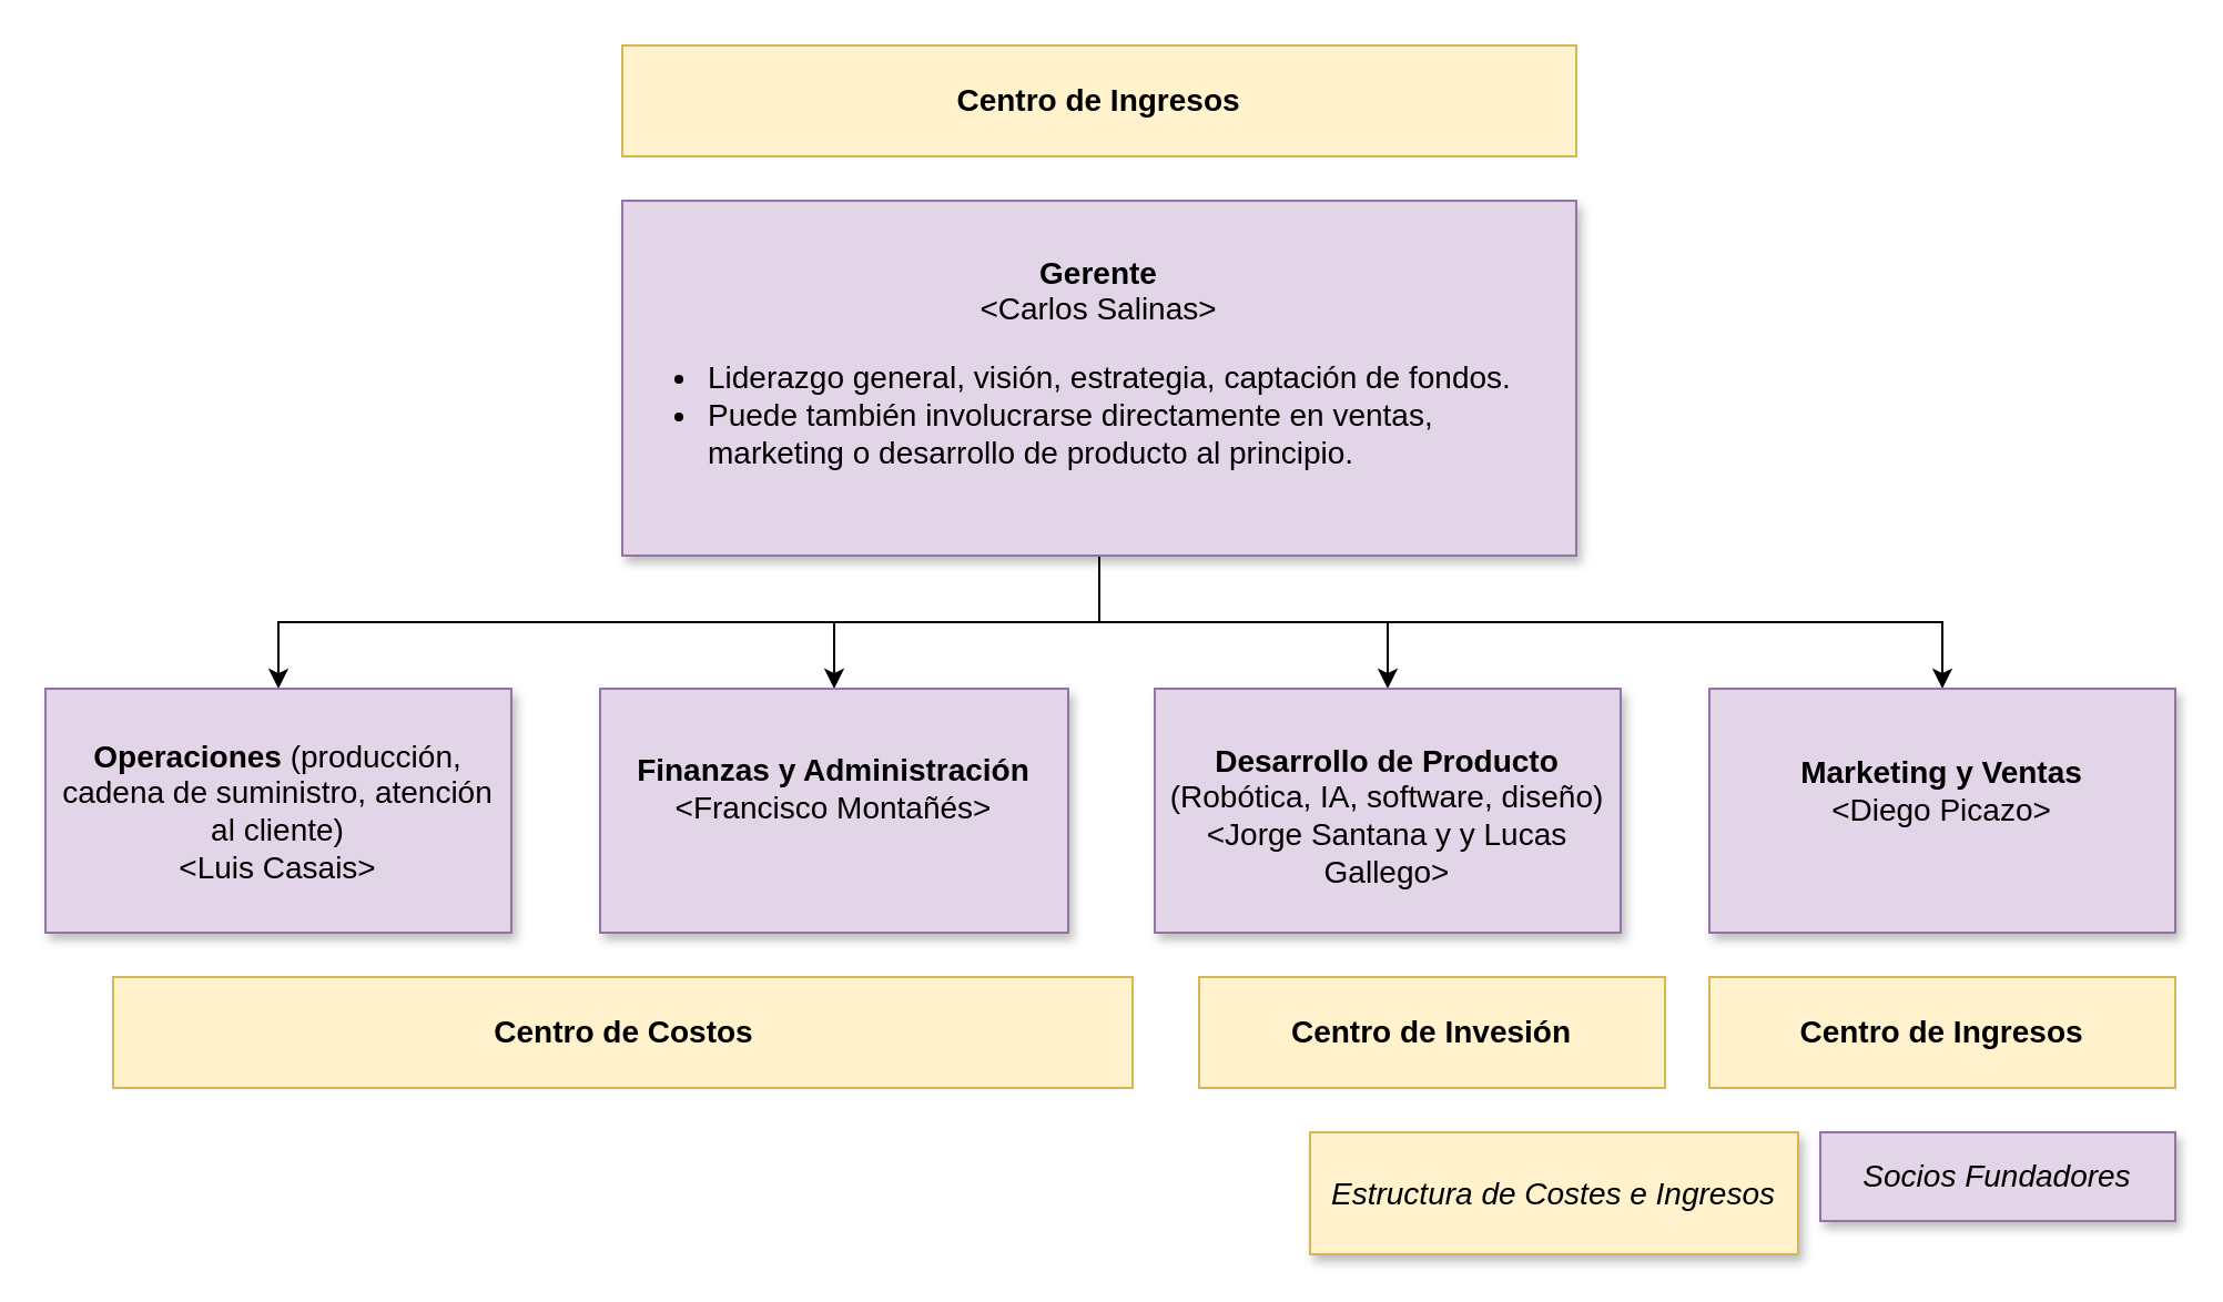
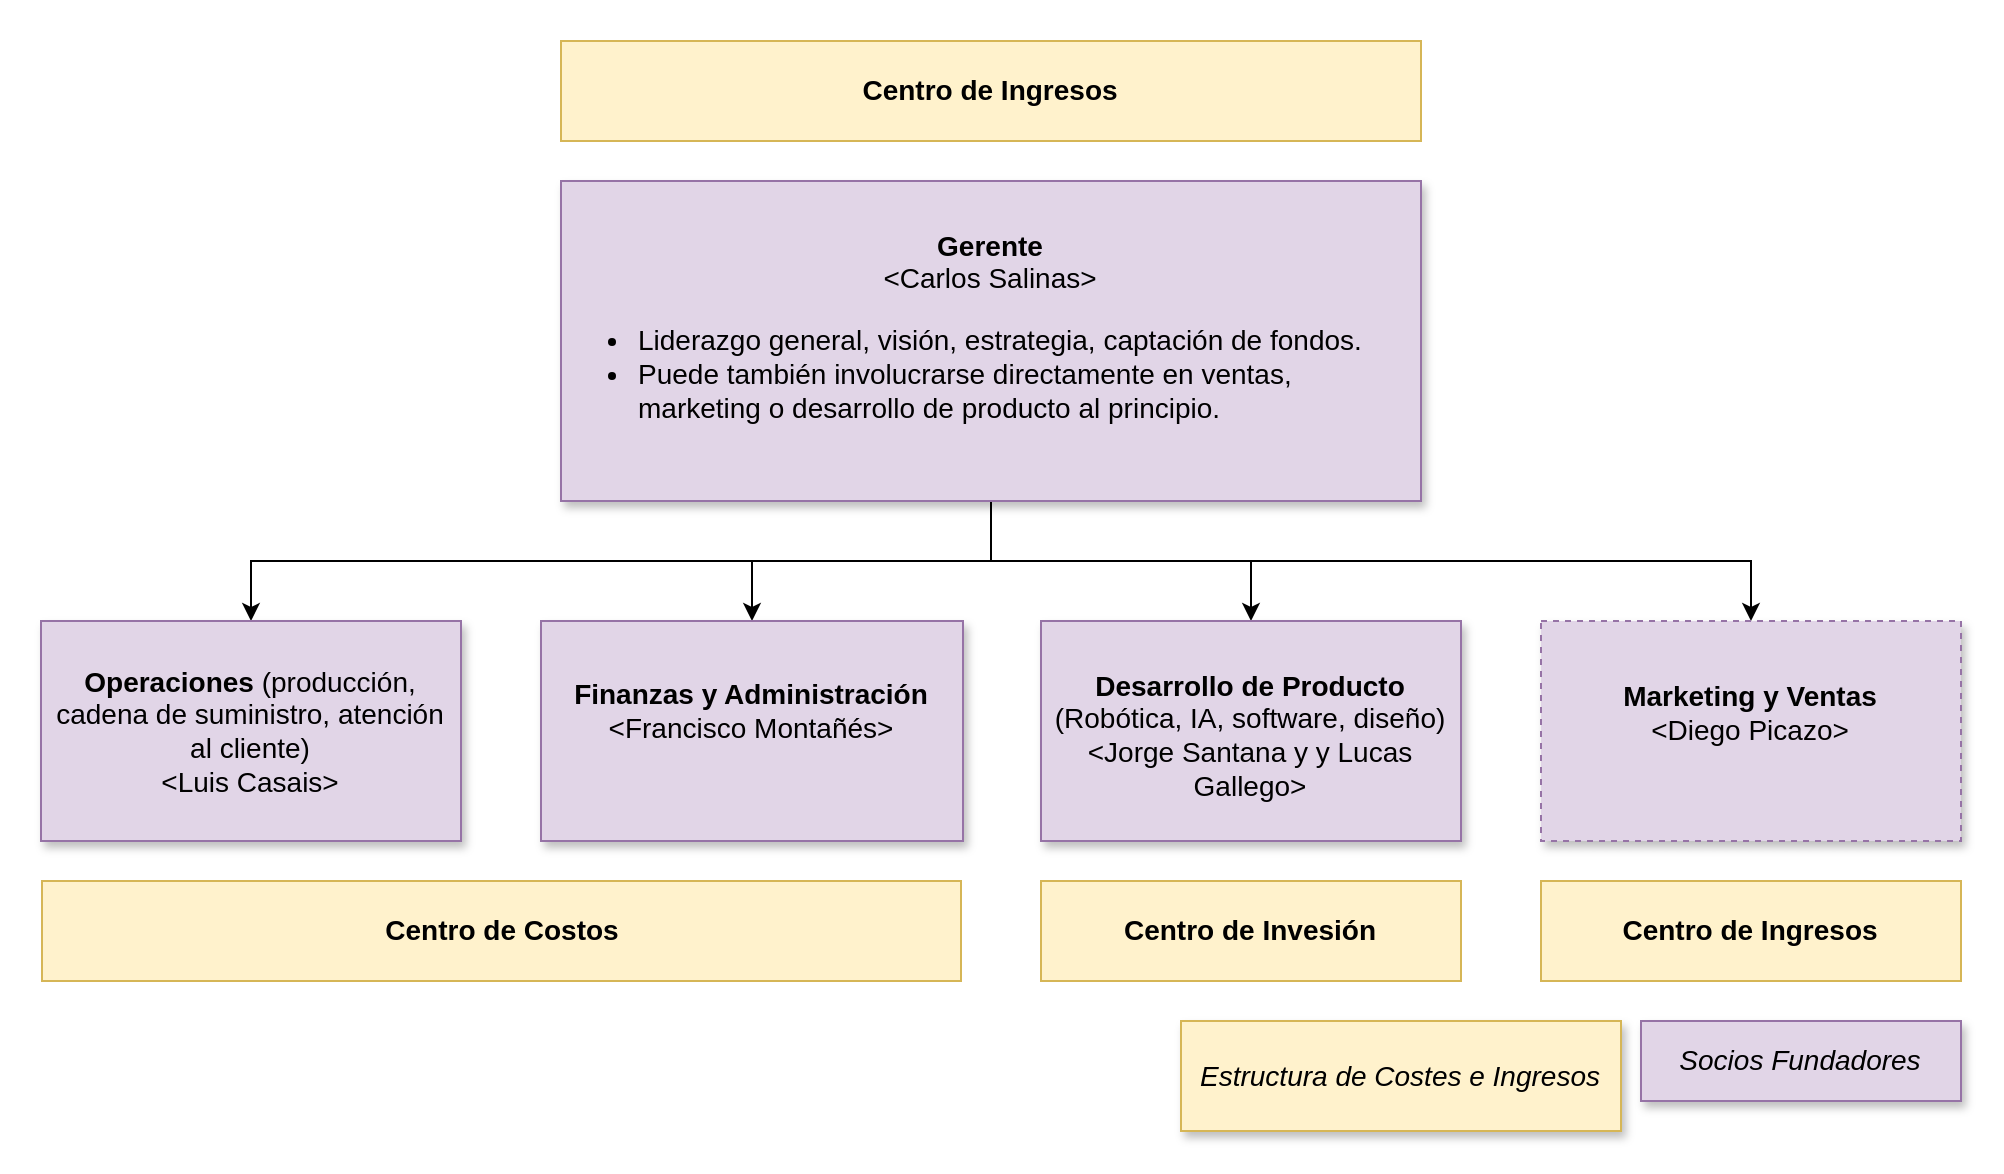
  <mxCell id="0" />
  <mxCell id="1" parent="0" />
  <mxCell id="2" style="edgeStyle=orthogonalEdgeStyle;rounded=0;orthogonalLoop=1;jettySize=auto;html=1;" edge="1" parent="1" source="6" target="10"><mxGeometry relative="1" as="geometry" /></mxCell>
  <mxCell id="3" style="edgeStyle=orthogonalEdgeStyle;rounded=0;orthogonalLoop=1;jettySize=auto;html=1;exitX=0.5;exitY=1;exitDx=0;exitDy=0;" edge="1" parent="1" source="6" target="11"><mxGeometry relative="1" as="geometry" /></mxCell>
  <mxCell id="4" style="edgeStyle=orthogonalEdgeStyle;rounded=0;orthogonalLoop=1;jettySize=auto;html=1;entryX=0.5;entryY=0;entryDx=0;entryDy=0;exitX=0.5;exitY=1;exitDx=0;exitDy=0;" edge="1" parent="1" source="6" target="12"><mxGeometry relative="1" as="geometry" /></mxCell>
  <mxCell id="5" style="edgeStyle=orthogonalEdgeStyle;rounded=0;orthogonalLoop=1;jettySize=auto;html=1;exitX=0.5;exitY=1;exitDx=0;exitDy=0;" edge="1" parent="1" source="6" target="9"><mxGeometry relative="1" as="geometry" /></mxCell>
  <mxCell id="6" value="&lt;div&gt;&lt;b&gt;Gerente&lt;/b&gt;&lt;/div&gt;&lt;div&gt;&amp;lt;Carlos Salinas&amp;gt;&lt;/div&gt;&lt;div align=&quot;left&quot;&gt;&lt;ul&gt;&lt;li&gt;Liderazgo general, visión, estrategia, captación de fondos.&lt;/li&gt;&lt;li&gt;Puede también involucrarse directamente en ventas, marketing o desarrollo de producto al principio.&lt;/li&gt;&lt;/ul&gt;&lt;/div&gt;" style="whiteSpace=wrap;html=1;shadow=1;align=center;fillColor=#e1d5e7;strokeColor=#9673a6;fontSize=14;spacingTop=0;spacing=0;" vertex="1" parent="1"><mxGeometry x="280" width="430" height="160" as="geometry" y="90" /></mxCell>
- <mxCell id="7" value="&lt;div align=&quot;center&quot;&gt;&lt;b&gt;Centro de Costos&lt;/b&gt;&lt;/div&gt;" style="whiteSpace=wrap;html=1;shadow=0;align=center;fillColor=#fff2cc;strokeColor=#d6b656;fontSize=14;spacingTop=0;spacing=11;" vertex="1" parent="1"><mxGeometry x="50.5" y="440" width="459.5" height="50" as="geometry" /></mxCell>
+ <mxCell id="7" value="&lt;div align=&quot;center&quot;&gt;&lt;b&gt;Centro de Costos&lt;/b&gt;&lt;/div&gt;" style="whiteSpace=wrap;html=1;shadow=0;align=center;fillColor=#fff2cc;strokeColor=#d6b656;fontSize=14;spacingTop=0;spacing=11;" vertex="1" parent="1"><mxGeometry x="20.5" y="440" width="459.5" height="50" as="geometry" /></mxCell>
  <mxCell id="8" value="&lt;div align=&quot;center&quot;&gt;&lt;b&gt;Centro de Ingresos&lt;/b&gt;&lt;/div&gt;" style="whiteSpace=wrap;html=1;shadow=0;align=center;fillColor=#fff2cc;strokeColor=#d6b656;fontSize=14;spacingTop=0;spacing=11;" vertex="1" parent="1"><mxGeometry x="770" y="440" width="210" height="50" as="geometry" /></mxCell>
  <mxCell id="9" value="&lt;div&gt;&lt;b&gt;Operaciones &lt;/b&gt;(producción, cadena de suministro, atención al cliente)&lt;/div&gt;&lt;div&gt;&lt;div&gt;&amp;lt;Luis Casais&amp;gt;&lt;/div&gt;&lt;br&gt;&lt;/div&gt;" style="whiteSpace=wrap;html=1;shadow=1;align=center;fillColor=#e1d5e7;strokeColor=#9673a6;fontSize=14;spacingTop=17;spacing=0;spacingLeft=6;spacingRight=6;" vertex="1" parent="1"><mxGeometry x="20" y="310" width="210" height="110" as="geometry" /></mxCell>
  <mxCell id="10" value="&lt;div&gt;&lt;b&gt;Desarrollo de Producto &lt;/b&gt;(Robótica, IA, software, diseño)&lt;/div&gt;&lt;div&gt;&lt;div&gt;&amp;lt;Jorge Santana y  y Lucas Gallego&amp;gt;&lt;/div&gt;&lt;br&gt;&lt;/div&gt;" style="whiteSpace=wrap;html=1;shadow=1;align=center;fillColor=#e1d5e7;strokeColor=#9673a6;fontSize=14;spacingTop=22;spacing=0;spacingLeft=6;spacingRight=6;" vertex="1" parent="1"><mxGeometry x="520" y="310" width="210" height="110" as="geometry" /></mxCell>
  <mxCell id="11" value="&lt;div&gt;&lt;b&gt;Finanzas y Administración&lt;/b&gt;&lt;/div&gt;&lt;div&gt;&amp;lt;Francisco Montañés&amp;gt;&lt;/div&gt;" style="whiteSpace=wrap;html=1;shadow=1;align=center;fillColor=#e1d5e7;strokeColor=#9673a6;fontSize=14;spacingTop=-21;spacing=0;spacingLeft=6;spacingRight=6;" vertex="1" parent="1"><mxGeometry x="270" y="310" width="211" height="110" as="geometry" /></mxCell>
- <mxCell id="12" value="&lt;div&gt;&lt;b&gt;Marketing y Ventas&lt;/b&gt;&lt;/div&gt;&lt;div&gt;&lt;div&gt;&amp;lt;Diego Picazo&amp;gt;&lt;/div&gt;&lt;br&gt;&lt;/div&gt;" style="whiteSpace=wrap;html=1;shadow=1;align=center;fillColor=#e1d5e7;strokeColor=#9673a6;fontSize=14;spacingTop=0;spacing=0;spacingLeft=6;spacingRight=6;" vertex="1" parent="1"><mxGeometry x="770" y="310" width="210" height="110" as="geometry" /></mxCell>
+ <mxCell id="12" value="&lt;div&gt;&lt;b&gt;Marketing y Ventas&lt;/b&gt;&lt;/div&gt;&lt;div&gt;&lt;div&gt;&amp;lt;Diego Picazo&amp;gt;&lt;/div&gt;&lt;br&gt;&lt;/div&gt;" style="whiteSpace=wrap;html=1;shadow=1;align=center;fillColor=#e1d5e7;strokeColor=#9673a6;fontSize=14;spacingTop=0;spacing=0;spacingLeft=6;spacingRight=6;dashed=1;" vertex="1" parent="1"><mxGeometry x="770" y="310" width="210" height="110" as="geometry" /></mxCell>
  <mxCell id="13" value="&lt;i&gt;Socios Fundadores&lt;/i&gt;" style="whiteSpace=wrap;html=1;shadow=1;align=center;fillColor=#e1d5e7;strokeColor=#9673a6;fontSize=14;spacingTop=0;spacing=0;" vertex="1" parent="1"><mxGeometry x="820" y="510" width="160" height="40" as="geometry" /></mxCell>
  <mxCell id="14" value="&lt;i&gt;Estructura de Costes e Ingresos&lt;/i&gt;" style="whiteSpace=wrap;html=1;shadow=1;align=center;fillColor=#fff2cc;strokeColor=#d6b656;fontSize=14;spacingTop=0;spacing=0;" vertex="1" parent="1"><mxGeometry x="590" y="510" width="220" height="55" as="geometry" /></mxCell>
  <mxCell id="15" value="&lt;div align=&quot;center&quot;&gt;&lt;b&gt;Centro de Ingresos&lt;/b&gt;&lt;/div&gt;" style="whiteSpace=wrap;html=1;shadow=0;align=center;fillColor=#fff2cc;strokeColor=#d6b656;fontSize=14;spacingTop=0;spacing=11;" vertex="1" parent="1"><mxGeometry x="280" y="20" width="430" height="50" as="geometry" /></mxCell>
- <mxCell id="16" value="&lt;div align=&quot;center&quot;&gt;&lt;b&gt;Centro de Invesión&lt;/b&gt;&lt;/div&gt;" style="whiteSpace=wrap;html=1;shadow=0;align=center;fillColor=#fff2cc;strokeColor=#d6b656;fontSize=14;spacingTop=0;spacing=11;" vertex="1" parent="1"><mxGeometry x="540" y="440" width="210" height="50" as="geometry" /></mxCell>
+ <mxCell id="16" value="&lt;div align=&quot;center&quot;&gt;&lt;b&gt;Centro de Invesión&lt;/b&gt;&lt;/div&gt;" style="whiteSpace=wrap;html=1;shadow=0;align=center;fillColor=#fff2cc;strokeColor=#d6b656;fontSize=14;spacingTop=0;spacing=11;" vertex="1" parent="1"><mxGeometry x="520" y="440" width="210" height="50" as="geometry" /></mxCell>
